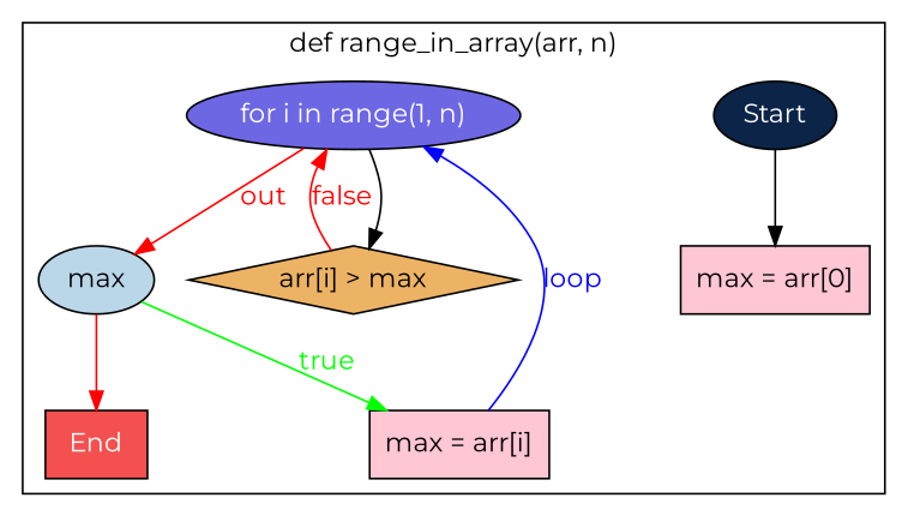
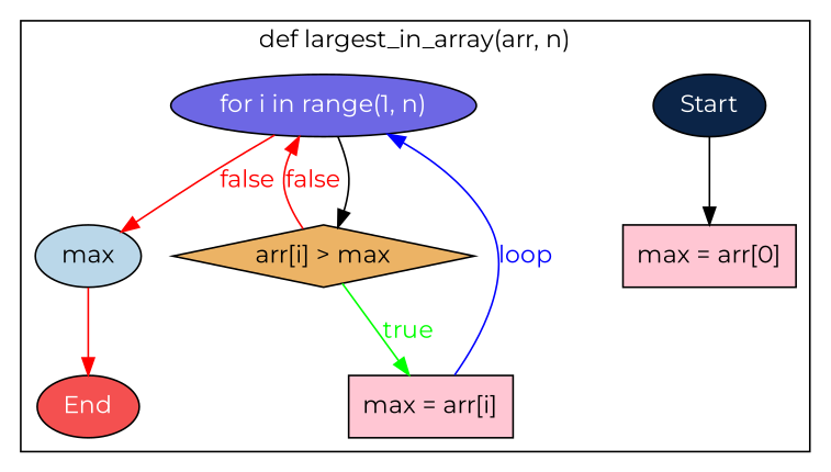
  digraph {
    bgcolor=white
    fontname=Montserrat
    node [fillcolor="#FFC6D3" fontcolor=black fontname=Montserrat shape=ellipse style=filled type=STATEMENT]
    edge [fontname=Montserrat color=red]
    n1 [fillcolor="#0B2447" fontcolor=white label=Start type=START]
    n2 [label="max = arr[0]\n" shape=rect]
    n3 [fillcolor="#6D67E4" fontcolor=white label="for i in range(1, n)" type=LOOP]
    n4 [fillcolor="#ECB365" label="arr[i] > max" shape=diamond type=CONDITIONS]
    n5 [fillcolor="#BAD7E9" label=max type=RETURN]
    n6 [label="max = arr[i]\n" shape=rect]
-   n7 [fillcolor="#F45050" fontcolor=white label=End shape=box type=END]
+   n7 [fillcolor="#F45050" fontcolor=white label=End type=END]
    subgraph cluster_1 {
-     label="def range_in_array(arr, n)"
+     label="def largest_in_array(arr, n)"
      n1
      n2
      n3
      n4
      n5
      n6
      n7
    }
    n1 -> n2 [source="@current_to_next" color=""]
    n3 -> n4 [source="@loop_to_next" color=""]
-   n3 -> n5 [fontcolor=red label=out source="@loop_to_next_sibling"]
+   n3 -> n5 [fontcolor=red label=false source="@loop_to_next_sibling"]
    n4 -> n3 [fontcolor=red label=false source="@last_if_to_parent"]
-   n5 -> n6 [color=green fontcolor=green label=true source="@if_to_next_node"]
+   n4 -> n6 [color=green fontcolor=green label=true source="@if_to_next_node"]
    n5 -> n7 [source="@return_to_end"]
    n6 -> n3 [color=blue fontcolor=blue label=loop source="@last_to_loop"]
  }
